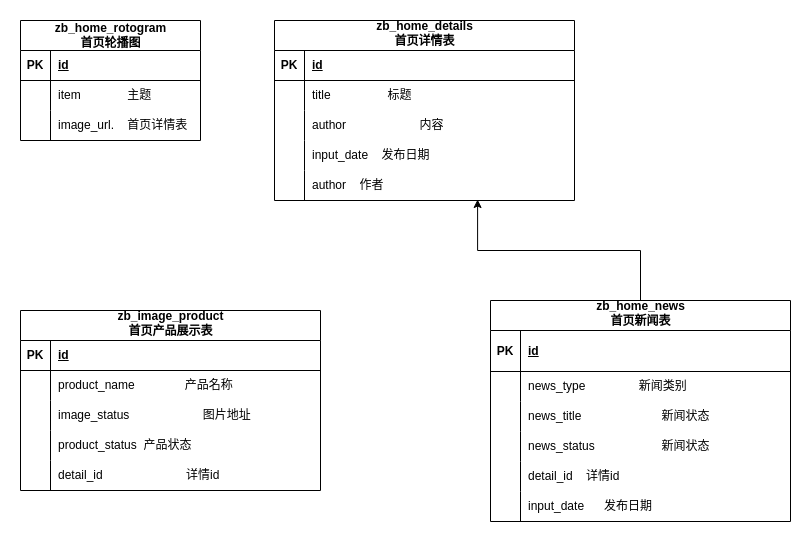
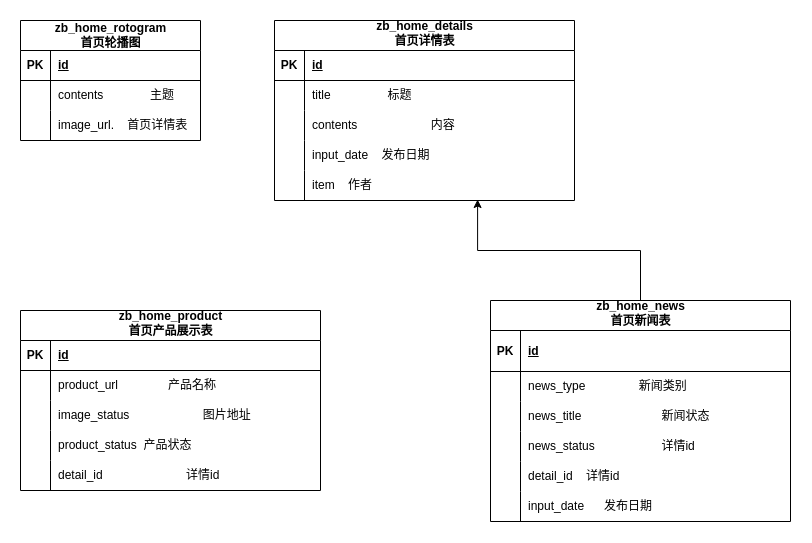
  <mxCell id="0" />
  <mxCell id="1" parent="0" />
  <mxCell id="2" value="zb_home_rotogram&lt;br&gt;首页轮播图" style="shape=table;startSize=30;container=1;collapsible=1;childLayout=tableLayout;fixedRows=1;rowLines=0;fontStyle=1;align=center;resizeLast=1;html=1;" vertex="1" parent="1"><mxGeometry x="20" y="20" width="180" height="120" as="geometry" /></mxCell>
  <mxCell id="3" value="" style="shape=tableRow;horizontal=0;startSize=0;swimlaneHead=0;swimlaneBody=0;fillColor=none;collapsible=0;dropTarget=0;points=[[0,0.5],[1,0.5]];portConstraint=eastwest;top=0;left=0;right=0;bottom=1;" vertex="1" parent="2"><mxGeometry y="30" width="180" height="30" as="geometry" /></mxCell>
  <mxCell id="4" value="PK" style="shape=partialRectangle;connectable=0;fillColor=none;top=0;left=0;bottom=0;right=0;fontStyle=1;overflow=hidden;whiteSpace=wrap;html=1;" vertex="1" parent="3"><mxGeometry width="30" height="30" as="geometry"><mxRectangle width="30" height="30" as="alternateBounds" /></mxGeometry></mxCell>
  <mxCell id="5" value="id" style="shape=partialRectangle;connectable=0;fillColor=none;top=0;left=0;bottom=0;right=0;align=left;spacingLeft=6;fontStyle=5;overflow=hidden;whiteSpace=wrap;html=1;" vertex="1" parent="3"><mxGeometry x="30" width="150" height="30" as="geometry"><mxRectangle width="150" height="30" as="alternateBounds" /></mxGeometry></mxCell>
  <mxCell id="6" value="" style="shape=tableRow;horizontal=0;startSize=0;swimlaneHead=0;swimlaneBody=0;fillColor=none;collapsible=0;dropTarget=0;points=[[0,0.5],[1,0.5]];portConstraint=eastwest;top=0;left=0;right=0;bottom=0;" vertex="1" parent="2"><mxGeometry y="60" width="180" height="30" as="geometry" /></mxCell>
  <mxCell id="7" value="" style="shape=partialRectangle;connectable=0;fillColor=none;top=0;left=0;bottom=0;right=0;editable=1;overflow=hidden;whiteSpace=wrap;html=1;" vertex="1" parent="6"><mxGeometry width="30" height="30" as="geometry"><mxRectangle width="30" height="30" as="alternateBounds" /></mxGeometry></mxCell>
- <mxCell id="8" value="item&amp;nbsp; &amp;nbsp; &amp;nbsp; &amp;nbsp; &amp;nbsp; &amp;nbsp; &amp;nbsp; 主题" style="shape=partialRectangle;connectable=0;fillColor=none;top=0;left=0;bottom=0;right=0;align=left;spacingLeft=6;overflow=hidden;whiteSpace=wrap;html=1;" vertex="1" parent="6"><mxGeometry x="30" width="150" height="30" as="geometry"><mxRectangle width="150" height="30" as="alternateBounds" /></mxGeometry></mxCell>
+ <mxCell id="8" value="contents&amp;nbsp; &amp;nbsp; &amp;nbsp; &amp;nbsp; &amp;nbsp; &amp;nbsp; &amp;nbsp; 主题" style="shape=partialRectangle;connectable=0;fillColor=none;top=0;left=0;bottom=0;right=0;align=left;spacingLeft=6;overflow=hidden;whiteSpace=wrap;html=1;" vertex="1" parent="6"><mxGeometry x="30" width="150" height="30" as="geometry"><mxRectangle width="150" height="30" as="alternateBounds" /></mxGeometry></mxCell>
  <mxCell id="9" value="" style="shape=tableRow;horizontal=0;startSize=0;swimlaneHead=0;swimlaneBody=0;fillColor=none;collapsible=0;dropTarget=0;points=[[0,0.5],[1,0.5]];portConstraint=eastwest;top=0;left=0;right=0;bottom=0;" vertex="1" parent="2"><mxGeometry y="90" width="180" height="30" as="geometry" /></mxCell>
  <mxCell id="10" value="" style="shape=partialRectangle;connectable=0;fillColor=none;top=0;left=0;bottom=0;right=0;editable=1;overflow=hidden;whiteSpace=wrap;html=1;" vertex="1" parent="9"><mxGeometry width="30" height="30" as="geometry"><mxRectangle width="30" height="30" as="alternateBounds" /></mxGeometry></mxCell>
  <mxCell id="11" value="image_url.&amp;nbsp; &amp;nbsp; 首页详情表" style="shape=partialRectangle;connectable=0;fillColor=none;top=0;left=0;bottom=0;right=0;align=left;spacingLeft=6;overflow=hidden;whiteSpace=wrap;html=1;" vertex="1" parent="9"><mxGeometry x="30" width="150" height="30" as="geometry"><mxRectangle width="150" height="30" as="alternateBounds" /></mxGeometry></mxCell>
- <mxCell id="12" value="zb_image_product&lt;br&gt;首页产品展示表" style="shape=table;startSize=30;container=1;collapsible=1;childLayout=tableLayout;fixedRows=1;rowLines=0;fontStyle=1;align=center;resizeLast=1;html=1;verticalAlign=bottom;" vertex="1" parent="1"><mxGeometry x="20" y="310" width="300" height="180" as="geometry" /></mxCell>
+ <mxCell id="12" value="zb_home_product&lt;br&gt;首页产品展示表" style="shape=table;startSize=30;container=1;collapsible=1;childLayout=tableLayout;fixedRows=1;rowLines=0;fontStyle=1;align=center;resizeLast=1;html=1;verticalAlign=bottom;" vertex="1" parent="1"><mxGeometry x="20" y="310" width="300" height="180" as="geometry" /></mxCell>
  <mxCell id="13" value="" style="shape=tableRow;horizontal=0;startSize=0;swimlaneHead=0;swimlaneBody=0;fillColor=none;collapsible=0;dropTarget=0;points=[[0,0.5],[1,0.5]];portConstraint=eastwest;top=0;left=0;right=0;bottom=1;" vertex="1" parent="12"><mxGeometry y="30" width="300" height="30" as="geometry" /></mxCell>
  <mxCell id="14" value="PK" style="shape=partialRectangle;connectable=0;fillColor=none;top=0;left=0;bottom=0;right=0;fontStyle=1;overflow=hidden;whiteSpace=wrap;html=1;" vertex="1" parent="13"><mxGeometry width="30" height="30" as="geometry"><mxRectangle width="30" height="30" as="alternateBounds" /></mxGeometry></mxCell>
  <mxCell id="15" value="id" style="shape=partialRectangle;connectable=0;fillColor=none;top=0;left=0;bottom=0;right=0;align=left;spacingLeft=6;fontStyle=5;overflow=hidden;whiteSpace=wrap;html=1;" vertex="1" parent="13"><mxGeometry x="30" width="270" height="30" as="geometry"><mxRectangle width="270" height="30" as="alternateBounds" /></mxGeometry></mxCell>
  <mxCell id="16" value="" style="shape=tableRow;horizontal=0;startSize=0;swimlaneHead=0;swimlaneBody=0;fillColor=none;collapsible=0;dropTarget=0;points=[[0,0.5],[1,0.5]];portConstraint=eastwest;top=0;left=0;right=0;bottom=0;" vertex="1" parent="12"><mxGeometry y="60" width="300" height="30" as="geometry" /></mxCell>
  <mxCell id="17" value="" style="shape=partialRectangle;connectable=0;fillColor=none;top=0;left=0;bottom=0;right=0;editable=1;overflow=hidden;whiteSpace=wrap;html=1;" vertex="1" parent="16"><mxGeometry width="30" height="30" as="geometry"><mxRectangle width="30" height="30" as="alternateBounds" /></mxGeometry></mxCell>
- <mxCell id="18" value="product_name&amp;nbsp; &amp;nbsp; &amp;nbsp; &amp;nbsp; &amp;nbsp; &amp;nbsp; &amp;nbsp; &amp;nbsp;产品名称" style="shape=partialRectangle;connectable=0;fillColor=none;top=0;left=0;bottom=0;right=0;align=left;spacingLeft=6;overflow=hidden;whiteSpace=wrap;html=1;" vertex="1" parent="16"><mxGeometry x="30" width="270" height="30" as="geometry"><mxRectangle width="270" height="30" as="alternateBounds" /></mxGeometry></mxCell>
+ <mxCell id="18" value="product_url&amp;nbsp; &amp;nbsp; &amp;nbsp; &amp;nbsp; &amp;nbsp; &amp;nbsp; &amp;nbsp; &amp;nbsp;产品名称" style="shape=partialRectangle;connectable=0;fillColor=none;top=0;left=0;bottom=0;right=0;align=left;spacingLeft=6;overflow=hidden;whiteSpace=wrap;html=1;" vertex="1" parent="16"><mxGeometry x="30" width="270" height="30" as="geometry"><mxRectangle width="270" height="30" as="alternateBounds" /></mxGeometry></mxCell>
  <mxCell id="19" value="" style="shape=tableRow;horizontal=0;startSize=0;swimlaneHead=0;swimlaneBody=0;fillColor=none;collapsible=0;dropTarget=0;points=[[0,0.5],[1,0.5]];portConstraint=eastwest;top=0;left=0;right=0;bottom=0;" vertex="1" parent="12"><mxGeometry y="90" width="300" height="30" as="geometry" /></mxCell>
  <mxCell id="20" value="" style="shape=partialRectangle;connectable=0;fillColor=none;top=0;left=0;bottom=0;right=0;editable=1;overflow=hidden;whiteSpace=wrap;html=1;" vertex="1" parent="19"><mxGeometry width="30" height="30" as="geometry"><mxRectangle width="30" height="30" as="alternateBounds" /></mxGeometry></mxCell>
  <mxCell id="21" value="image_status&amp;nbsp; &amp;nbsp; &amp;nbsp; &amp;nbsp; &amp;nbsp; &amp;nbsp; &amp;nbsp; &amp;nbsp; &amp;nbsp; &amp;nbsp; &amp;nbsp; 图片地址" style="shape=partialRectangle;connectable=0;fillColor=none;top=0;left=0;bottom=0;right=0;align=left;spacingLeft=6;overflow=hidden;whiteSpace=wrap;html=1;" vertex="1" parent="19"><mxGeometry x="30" width="270" height="30" as="geometry"><mxRectangle width="270" height="30" as="alternateBounds" /></mxGeometry></mxCell>
  <mxCell id="22" style="shape=tableRow;horizontal=0;startSize=0;swimlaneHead=0;swimlaneBody=0;fillColor=none;collapsible=0;dropTarget=0;points=[[0,0.5],[1,0.5]];portConstraint=eastwest;top=0;left=0;right=0;bottom=0;" vertex="1" parent="12"><mxGeometry y="120" width="300" height="30" as="geometry" /></mxCell>
  <mxCell id="23" style="shape=partialRectangle;connectable=0;fillColor=none;top=0;left=0;bottom=0;right=0;editable=1;overflow=hidden;whiteSpace=wrap;html=1;" vertex="1" parent="22"><mxGeometry width="30" height="30" as="geometry"><mxRectangle width="30" height="30" as="alternateBounds" /></mxGeometry></mxCell>
  <mxCell id="24" value="product_status&lt;span style=&quot;white-space: pre;&quot;&gt; &lt;span style=&quot;white-space: pre;&quot;&gt; &lt;/span&gt;&lt;/span&gt;产品状态" style="shape=partialRectangle;connectable=0;fillColor=none;top=0;left=0;bottom=0;right=0;align=left;spacingLeft=6;overflow=hidden;whiteSpace=wrap;html=1;" vertex="1" parent="22"><mxGeometry x="30" width="270" height="30" as="geometry"><mxRectangle width="270" height="30" as="alternateBounds" /></mxGeometry></mxCell>
  <mxCell id="25" style="shape=tableRow;horizontal=0;startSize=0;swimlaneHead=0;swimlaneBody=0;fillColor=none;collapsible=0;dropTarget=0;points=[[0,0.5],[1,0.5]];portConstraint=eastwest;top=0;left=0;right=0;bottom=0;" vertex="1" parent="12"><mxGeometry y="150" width="300" height="30" as="geometry" /></mxCell>
  <mxCell id="26" style="shape=partialRectangle;connectable=0;fillColor=none;top=0;left=0;bottom=0;right=0;editable=1;overflow=hidden;whiteSpace=wrap;html=1;" vertex="1" parent="25"><mxGeometry width="30" height="30" as="geometry"><mxRectangle width="30" height="30" as="alternateBounds" /></mxGeometry></mxCell>
  <mxCell id="27" value="detail_id&amp;nbsp; &amp;nbsp; &amp;nbsp; &amp;nbsp; &amp;nbsp; &amp;nbsp; &amp;nbsp; &amp;nbsp; &amp;nbsp; &amp;nbsp; &amp;nbsp; &amp;nbsp; &amp;nbsp;详情id" style="shape=partialRectangle;connectable=0;fillColor=none;top=0;left=0;bottom=0;right=0;align=left;spacingLeft=6;overflow=hidden;whiteSpace=wrap;html=1;" vertex="1" parent="25"><mxGeometry x="30" width="270" height="30" as="geometry"><mxRectangle width="270" height="30" as="alternateBounds" /></mxGeometry></mxCell>
  <mxCell id="28" value="zb_home_details&lt;br&gt;首页详情表" style="shape=table;startSize=30;container=1;collapsible=1;childLayout=tableLayout;fixedRows=1;rowLines=0;fontStyle=1;align=center;resizeLast=1;html=1;verticalAlign=bottom;" vertex="1" parent="1"><mxGeometry x="274" y="20" width="300" height="180" as="geometry" /></mxCell>
  <mxCell id="29" value="" style="shape=tableRow;horizontal=0;startSize=0;swimlaneHead=0;swimlaneBody=0;fillColor=none;collapsible=0;dropTarget=0;points=[[0,0.5],[1,0.5]];portConstraint=eastwest;top=0;left=0;right=0;bottom=1;" vertex="1" parent="28"><mxGeometry y="30" width="300" height="30" as="geometry" /></mxCell>
  <mxCell id="30" value="PK" style="shape=partialRectangle;connectable=0;fillColor=none;top=0;left=0;bottom=0;right=0;fontStyle=1;overflow=hidden;whiteSpace=wrap;html=1;" vertex="1" parent="29"><mxGeometry width="30" height="30" as="geometry"><mxRectangle width="30" height="30" as="alternateBounds" /></mxGeometry></mxCell>
  <mxCell id="31" value="id" style="shape=partialRectangle;connectable=0;fillColor=none;top=0;left=0;bottom=0;right=0;align=left;spacingLeft=6;fontStyle=5;overflow=hidden;whiteSpace=wrap;html=1;" vertex="1" parent="29"><mxGeometry x="30" width="270" height="30" as="geometry"><mxRectangle width="270" height="30" as="alternateBounds" /></mxGeometry></mxCell>
  <mxCell id="32" value="" style="shape=tableRow;horizontal=0;startSize=0;swimlaneHead=0;swimlaneBody=0;fillColor=none;collapsible=0;dropTarget=0;points=[[0,0.5],[1,0.5]];portConstraint=eastwest;top=0;left=0;right=0;bottom=0;" vertex="1" parent="28"><mxGeometry y="60" width="300" height="30" as="geometry" /></mxCell>
  <mxCell id="33" value="" style="shape=partialRectangle;connectable=0;fillColor=none;top=0;left=0;bottom=0;right=0;editable=1;overflow=hidden;whiteSpace=wrap;html=1;" vertex="1" parent="32"><mxGeometry width="30" height="30" as="geometry"><mxRectangle width="30" height="30" as="alternateBounds" /></mxGeometry></mxCell>
  <mxCell id="34" value="title&amp;nbsp; &amp;nbsp; &amp;nbsp; &amp;nbsp; &amp;nbsp; &amp;nbsp; &amp;nbsp;&amp;nbsp;&lt;span style=&quot;white-space: pre;&quot;&gt; &lt;/span&gt;&lt;span style=&quot;white-space: pre;&quot;&gt; &lt;/span&gt;&lt;span style=&quot;white-space: pre;&quot;&gt; &lt;/span&gt;标题" style="shape=partialRectangle;connectable=0;fillColor=none;top=0;left=0;bottom=0;right=0;align=left;spacingLeft=6;overflow=hidden;whiteSpace=wrap;html=1;" vertex="1" parent="32"><mxGeometry x="30" width="270" height="30" as="geometry"><mxRectangle width="270" height="30" as="alternateBounds" /></mxGeometry></mxCell>
  <mxCell id="35" value="" style="shape=tableRow;horizontal=0;startSize=0;swimlaneHead=0;swimlaneBody=0;fillColor=none;collapsible=0;dropTarget=0;points=[[0,0.5],[1,0.5]];portConstraint=eastwest;top=0;left=0;right=0;bottom=0;" vertex="1" parent="28"><mxGeometry y="90" width="300" height="30" as="geometry" /></mxCell>
  <mxCell id="36" value="" style="shape=partialRectangle;connectable=0;fillColor=none;top=0;left=0;bottom=0;right=0;editable=1;overflow=hidden;whiteSpace=wrap;html=1;" vertex="1" parent="35"><mxGeometry width="30" height="30" as="geometry"><mxRectangle width="30" height="30" as="alternateBounds" /></mxGeometry></mxCell>
- <mxCell id="37" value="author&amp;nbsp; &amp;nbsp; &amp;nbsp; &amp;nbsp; &amp;nbsp; &amp;nbsp; &amp;nbsp; &amp;nbsp; &amp;nbsp; &amp;nbsp; &amp;nbsp;&lt;span style=&quot;white-space: pre;&quot;&gt; &lt;/span&gt;内容" style="shape=partialRectangle;connectable=0;fillColor=none;top=0;left=0;bottom=0;right=0;align=left;spacingLeft=6;overflow=hidden;whiteSpace=wrap;html=1;" vertex="1" parent="35"><mxGeometry x="30" width="270" height="30" as="geometry"><mxRectangle width="270" height="30" as="alternateBounds" /></mxGeometry></mxCell>
+ <mxCell id="37" value="contents&amp;nbsp; &amp;nbsp; &amp;nbsp; &amp;nbsp; &amp;nbsp; &amp;nbsp; &amp;nbsp; &amp;nbsp; &amp;nbsp; &amp;nbsp; &amp;nbsp;&lt;span style=&quot;white-space: pre;&quot;&gt; &lt;/span&gt;内容" style="shape=partialRectangle;connectable=0;fillColor=none;top=0;left=0;bottom=0;right=0;align=left;spacingLeft=6;overflow=hidden;whiteSpace=wrap;html=1;" vertex="1" parent="35"><mxGeometry x="30" width="270" height="30" as="geometry"><mxRectangle width="270" height="30" as="alternateBounds" /></mxGeometry></mxCell>
  <mxCell id="38" style="shape=tableRow;horizontal=0;startSize=0;swimlaneHead=0;swimlaneBody=0;fillColor=none;collapsible=0;dropTarget=0;points=[[0,0.5],[1,0.5]];portConstraint=eastwest;top=0;left=0;right=0;bottom=0;" vertex="1" parent="28"><mxGeometry y="120" width="300" height="30" as="geometry" /></mxCell>
  <mxCell id="39" style="shape=partialRectangle;connectable=0;fillColor=none;top=0;left=0;bottom=0;right=0;editable=1;overflow=hidden;whiteSpace=wrap;html=1;" vertex="1" parent="38"><mxGeometry width="30" height="30" as="geometry"><mxRectangle width="30" height="30" as="alternateBounds" /></mxGeometry></mxCell>
  <mxCell id="40" value="input_date &lt;span style=&quot;white-space: pre;&quot;&gt; &lt;/span&gt;&lt;span style=&quot;white-space: pre;&quot;&gt; &lt;/span&gt;&lt;span style=&quot;white-space: pre;&quot;&gt; &lt;/span&gt;发布日期&amp;nbsp; &amp;nbsp; &amp;nbsp; &amp;nbsp; &amp;nbsp; &amp;nbsp; &amp;nbsp; &amp;nbsp; &amp;nbsp; &amp;nbsp; &amp;nbsp; &amp;nbsp;" style="shape=partialRectangle;connectable=0;fillColor=none;top=0;left=0;bottom=0;right=0;align=left;spacingLeft=6;overflow=hidden;whiteSpace=wrap;html=1;" vertex="1" parent="38"><mxGeometry x="30" width="270" height="30" as="geometry"><mxRectangle width="270" height="30" as="alternateBounds" /></mxGeometry></mxCell>
  <mxCell id="41" style="shape=tableRow;horizontal=0;startSize=0;swimlaneHead=0;swimlaneBody=0;fillColor=none;collapsible=0;dropTarget=0;points=[[0,0.5],[1,0.5]];portConstraint=eastwest;top=0;left=0;right=0;bottom=0;" vertex="1" parent="28"><mxGeometry y="150" width="300" height="30" as="geometry" /></mxCell>
  <mxCell id="42" style="shape=partialRectangle;connectable=0;fillColor=none;top=0;left=0;bottom=0;right=0;editable=1;overflow=hidden;whiteSpace=wrap;html=1;" vertex="1" parent="41"><mxGeometry width="30" height="30" as="geometry"><mxRectangle width="30" height="30" as="alternateBounds" /></mxGeometry></mxCell>
- <mxCell id="43" value="author&lt;span style=&quot;white-space: pre;&quot;&gt; &lt;/span&gt;&lt;span style=&quot;white-space: pre;&quot;&gt; &lt;/span&gt;&lt;span style=&quot;white-space: pre;&quot;&gt; &lt;/span&gt;&lt;span style=&quot;white-space: pre;&quot;&gt; &lt;/span&gt;作者" style="shape=partialRectangle;connectable=0;fillColor=none;top=0;left=0;bottom=0;right=0;align=left;spacingLeft=6;overflow=hidden;whiteSpace=wrap;html=1;" vertex="1" parent="41"><mxGeometry x="30" width="270" height="30" as="geometry"><mxRectangle width="270" height="30" as="alternateBounds" /></mxGeometry></mxCell>
+ <mxCell id="43" value="item&lt;span style=&quot;white-space: pre;&quot;&gt; &lt;/span&gt;&lt;span style=&quot;white-space: pre;&quot;&gt; &lt;/span&gt;&lt;span style=&quot;white-space: pre;&quot;&gt; &lt;/span&gt;&lt;span style=&quot;white-space: pre;&quot;&gt; &lt;/span&gt;作者" style="shape=partialRectangle;connectable=0;fillColor=none;top=0;left=0;bottom=0;right=0;align=left;spacingLeft=6;overflow=hidden;whiteSpace=wrap;html=1;" vertex="1" parent="41"><mxGeometry x="30" width="270" height="30" as="geometry"><mxRectangle width="270" height="30" as="alternateBounds" /></mxGeometry></mxCell>
  <mxCell id="44" style="edgeStyle=orthogonalEdgeStyle;rounded=0;orthogonalLoop=1;jettySize=auto;html=1;entryX=0.677;entryY=0.967;entryDx=0;entryDy=0;entryPerimeter=0;" edge="1" parent="1" source="45" target="41"><mxGeometry relative="1" as="geometry" /></mxCell>
  <mxCell id="45" value="zb_home_news&lt;br&gt;首页新闻表" style="shape=table;startSize=30;container=1;collapsible=1;childLayout=tableLayout;fixedRows=1;rowLines=0;fontStyle=1;align=center;resizeLast=1;html=1;verticalAlign=bottom;" vertex="1" parent="1"><mxGeometry x="490" y="300" width="300" height="221" as="geometry" /></mxCell>
  <mxCell id="46" value="" style="shape=tableRow;horizontal=0;startSize=0;swimlaneHead=0;swimlaneBody=0;fillColor=none;collapsible=0;dropTarget=0;points=[[0,0.5],[1,0.5]];portConstraint=eastwest;top=0;left=0;right=0;bottom=1;" vertex="1" parent="45"><mxGeometry y="30" width="300" height="41" as="geometry" /></mxCell>
  <mxCell id="47" value="PK" style="shape=partialRectangle;connectable=0;fillColor=none;top=0;left=0;bottom=0;right=0;fontStyle=1;overflow=hidden;whiteSpace=wrap;html=1;" vertex="1" parent="46"><mxGeometry width="30" height="41" as="geometry"><mxRectangle width="30" height="41" as="alternateBounds" /></mxGeometry></mxCell>
  <mxCell id="48" value="id" style="shape=partialRectangle;connectable=0;fillColor=none;top=0;left=0;bottom=0;right=0;align=left;spacingLeft=6;fontStyle=5;overflow=hidden;whiteSpace=wrap;html=1;" vertex="1" parent="46"><mxGeometry x="30" width="270" height="41" as="geometry"><mxRectangle width="270" height="41" as="alternateBounds" /></mxGeometry></mxCell>
  <mxCell id="49" value="" style="shape=tableRow;horizontal=0;startSize=0;swimlaneHead=0;swimlaneBody=0;fillColor=none;collapsible=0;dropTarget=0;points=[[0,0.5],[1,0.5]];portConstraint=eastwest;top=0;left=0;right=0;bottom=0;" vertex="1" parent="45"><mxGeometry y="71" width="300" height="30" as="geometry" /></mxCell>
  <mxCell id="50" value="" style="shape=partialRectangle;connectable=0;fillColor=none;top=0;left=0;bottom=0;right=0;editable=1;overflow=hidden;whiteSpace=wrap;html=1;" vertex="1" parent="49"><mxGeometry width="30" height="30" as="geometry"><mxRectangle width="30" height="30" as="alternateBounds" /></mxGeometry></mxCell>
  <mxCell id="51" value="news_type&amp;nbsp; &amp;nbsp; &amp;nbsp; &amp;nbsp; &amp;nbsp; &amp;nbsp; &amp;nbsp; &amp;nbsp;&lt;span style=&quot;white-space: pre;&quot;&gt; &lt;/span&gt;新闻类别" style="shape=partialRectangle;connectable=0;fillColor=none;top=0;left=0;bottom=0;right=0;align=left;spacingLeft=6;overflow=hidden;whiteSpace=wrap;html=1;" vertex="1" parent="49"><mxGeometry x="30" width="270" height="30" as="geometry"><mxRectangle width="270" height="30" as="alternateBounds" /></mxGeometry></mxCell>
  <mxCell id="52" value="" style="shape=tableRow;horizontal=0;startSize=0;swimlaneHead=0;swimlaneBody=0;fillColor=none;collapsible=0;dropTarget=0;points=[[0,0.5],[1,0.5]];portConstraint=eastwest;top=0;left=0;right=0;bottom=0;" vertex="1" parent="45"><mxGeometry y="101" width="300" height="30" as="geometry" /></mxCell>
  <mxCell id="53" value="" style="shape=partialRectangle;connectable=0;fillColor=none;top=0;left=0;bottom=0;right=0;editable=1;overflow=hidden;whiteSpace=wrap;html=1;" vertex="1" parent="52"><mxGeometry width="30" height="30" as="geometry"><mxRectangle width="30" height="30" as="alternateBounds" /></mxGeometry></mxCell>
  <mxCell id="54" value="news_title&amp;nbsp; &amp;nbsp; &amp;nbsp; &amp;nbsp; &amp;nbsp; &amp;nbsp; &amp;nbsp; &amp;nbsp; &amp;nbsp; &amp;nbsp; &amp;nbsp; &amp;nbsp; 新闻状态" style="shape=partialRectangle;connectable=0;fillColor=none;top=0;left=0;bottom=0;right=0;align=left;spacingLeft=6;overflow=hidden;whiteSpace=wrap;html=1;" vertex="1" parent="52"><mxGeometry x="30" width="270" height="30" as="geometry"><mxRectangle width="270" height="30" as="alternateBounds" /></mxGeometry></mxCell>
  <mxCell id="55" style="shape=tableRow;horizontal=0;startSize=0;swimlaneHead=0;swimlaneBody=0;fillColor=none;collapsible=0;dropTarget=0;points=[[0,0.5],[1,0.5]];portConstraint=eastwest;top=0;left=0;right=0;bottom=0;" vertex="1" parent="45"><mxGeometry y="131" width="300" height="30" as="geometry" /></mxCell>
  <mxCell id="56" style="shape=partialRectangle;connectable=0;fillColor=none;top=0;left=0;bottom=0;right=0;editable=1;overflow=hidden;whiteSpace=wrap;html=1;" vertex="1" parent="55"><mxGeometry width="30" height="30" as="geometry"><mxRectangle width="30" height="30" as="alternateBounds" /></mxGeometry></mxCell>
- <mxCell id="57" value="news_status&amp;nbsp; &amp;nbsp; &amp;nbsp; &amp;nbsp; &amp;nbsp; &amp;nbsp; &amp;nbsp; &amp;nbsp; &amp;nbsp; &amp;nbsp; 新闻状态" style="shape=partialRectangle;connectable=0;fillColor=none;top=0;left=0;bottom=0;right=0;align=left;spacingLeft=6;overflow=hidden;whiteSpace=wrap;html=1;" vertex="1" parent="55"><mxGeometry x="30" width="270" height="30" as="geometry"><mxRectangle width="270" height="30" as="alternateBounds" /></mxGeometry></mxCell>
+ <mxCell id="57" value="news_status&amp;nbsp; &amp;nbsp; &amp;nbsp; &amp;nbsp; &amp;nbsp; &amp;nbsp; &amp;nbsp; &amp;nbsp; &amp;nbsp; &amp;nbsp; 详情id" style="shape=partialRectangle;connectable=0;fillColor=none;top=0;left=0;bottom=0;right=0;align=left;spacingLeft=6;overflow=hidden;whiteSpace=wrap;html=1;" vertex="1" parent="55"><mxGeometry x="30" width="270" height="30" as="geometry"><mxRectangle width="270" height="30" as="alternateBounds" /></mxGeometry></mxCell>
  <mxCell id="58" style="shape=tableRow;horizontal=0;startSize=0;swimlaneHead=0;swimlaneBody=0;fillColor=none;collapsible=0;dropTarget=0;points=[[0,0.5],[1,0.5]];portConstraint=eastwest;top=0;left=0;right=0;bottom=0;" vertex="1" parent="45"><mxGeometry y="161" width="300" height="30" as="geometry" /></mxCell>
  <mxCell id="59" style="shape=partialRectangle;connectable=0;fillColor=none;top=0;left=0;bottom=0;right=0;editable=1;overflow=hidden;whiteSpace=wrap;html=1;" vertex="1" parent="58"><mxGeometry width="30" height="30" as="geometry"><mxRectangle width="30" height="30" as="alternateBounds" /></mxGeometry></mxCell>
  <mxCell id="60" value="detail_id&lt;span style=&quot;white-space: pre;&quot;&gt; &lt;/span&gt;&lt;span style=&quot;white-space: pre;&quot;&gt; &lt;/span&gt;&lt;span style=&quot;white-space: pre;&quot;&gt; &lt;/span&gt;&lt;span style=&quot;white-space: pre;&quot;&gt; &lt;/span&gt;详情id" style="shape=partialRectangle;connectable=0;fillColor=none;top=0;left=0;bottom=0;right=0;align=left;spacingLeft=6;overflow=hidden;whiteSpace=wrap;html=1;" vertex="1" parent="58"><mxGeometry x="30" width="270" height="30" as="geometry"><mxRectangle width="270" height="30" as="alternateBounds" /></mxGeometry></mxCell>
  <mxCell id="61" style="shape=tableRow;horizontal=0;startSize=0;swimlaneHead=0;swimlaneBody=0;fillColor=none;collapsible=0;dropTarget=0;points=[[0,0.5],[1,0.5]];portConstraint=eastwest;top=0;left=0;right=0;bottom=0;" vertex="1" parent="45"><mxGeometry y="191" width="300" height="30" as="geometry" /></mxCell>
  <mxCell id="62" style="shape=partialRectangle;connectable=0;fillColor=none;top=0;left=0;bottom=0;right=0;editable=1;overflow=hidden;whiteSpace=wrap;html=1;" vertex="1" parent="61"><mxGeometry width="30" height="30" as="geometry"><mxRectangle width="30" height="30" as="alternateBounds" /></mxGeometry></mxCell>
  <mxCell id="63" value="input_date&amp;nbsp; &lt;span style=&quot;white-space: pre;&quot;&gt; &lt;/span&gt;&lt;span style=&quot;white-space: pre;&quot;&gt; &lt;/span&gt;&lt;span style=&quot;white-space: pre;&quot;&gt; &lt;/span&gt;&lt;span style=&quot;border-color: var(--border-color);&quot;&gt; &lt;/span&gt;&lt;span style=&quot;border-color: var(--border-color);&quot;&gt; &lt;/span&gt;发布日期&amp;nbsp; &amp;nbsp; &amp;nbsp; &amp;nbsp; &amp;nbsp; &amp;nbsp; &amp;nbsp; &amp;nbsp; &amp;nbsp; &amp;nbsp; &amp;nbsp; &amp;nbsp;" style="shape=partialRectangle;connectable=0;fillColor=none;top=0;left=0;bottom=0;right=0;align=left;spacingLeft=6;overflow=hidden;whiteSpace=wrap;html=1;" vertex="1" parent="61"><mxGeometry x="30" width="270" height="30" as="geometry"><mxRectangle width="270" height="30" as="alternateBounds" /></mxGeometry></mxCell>
